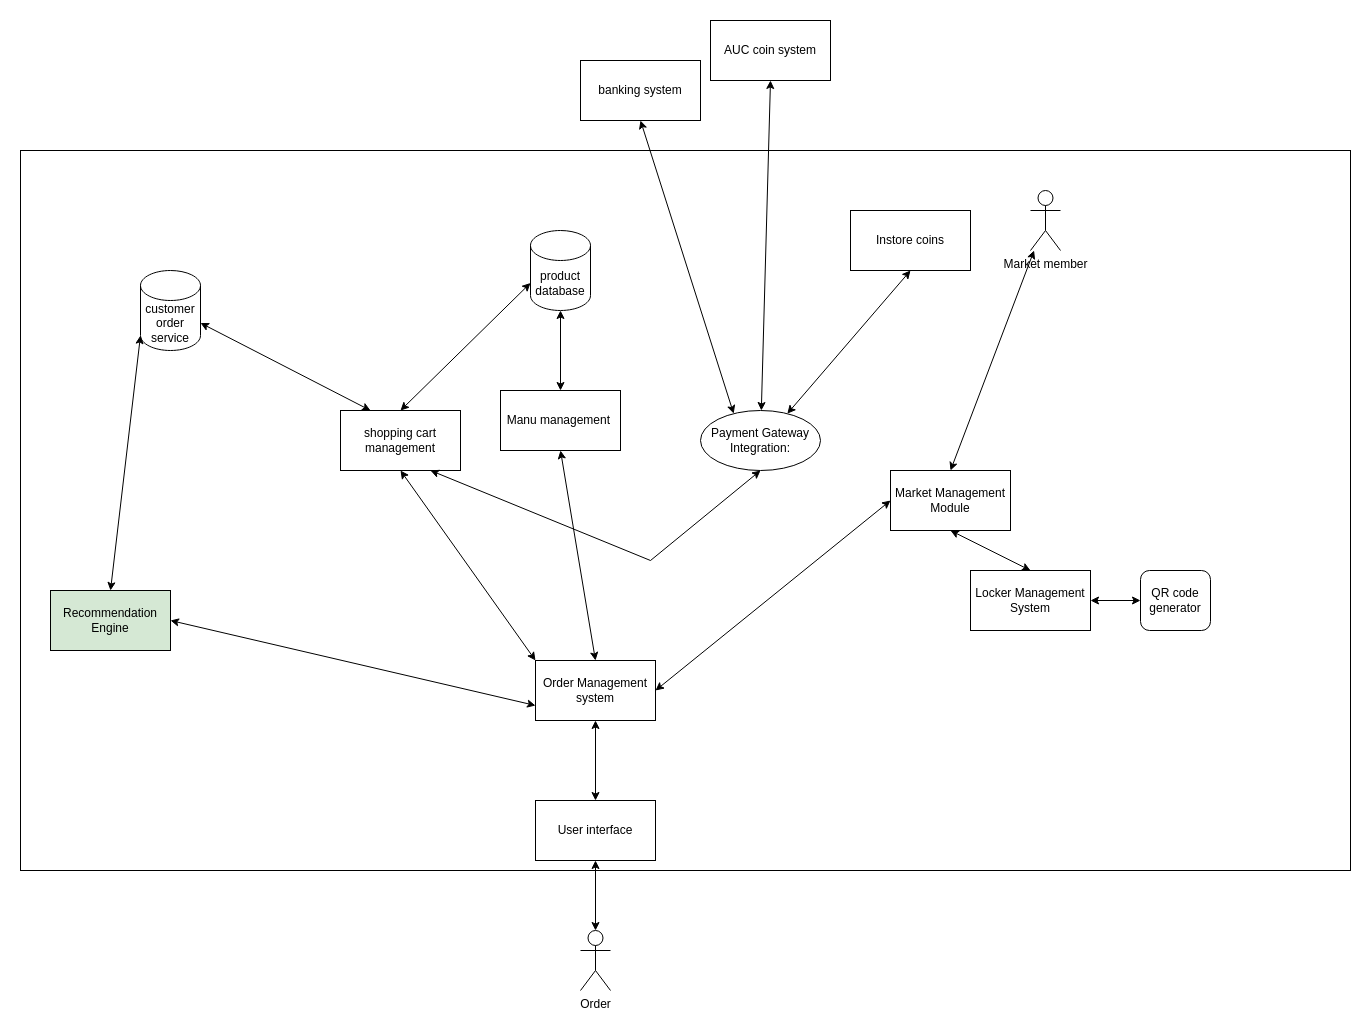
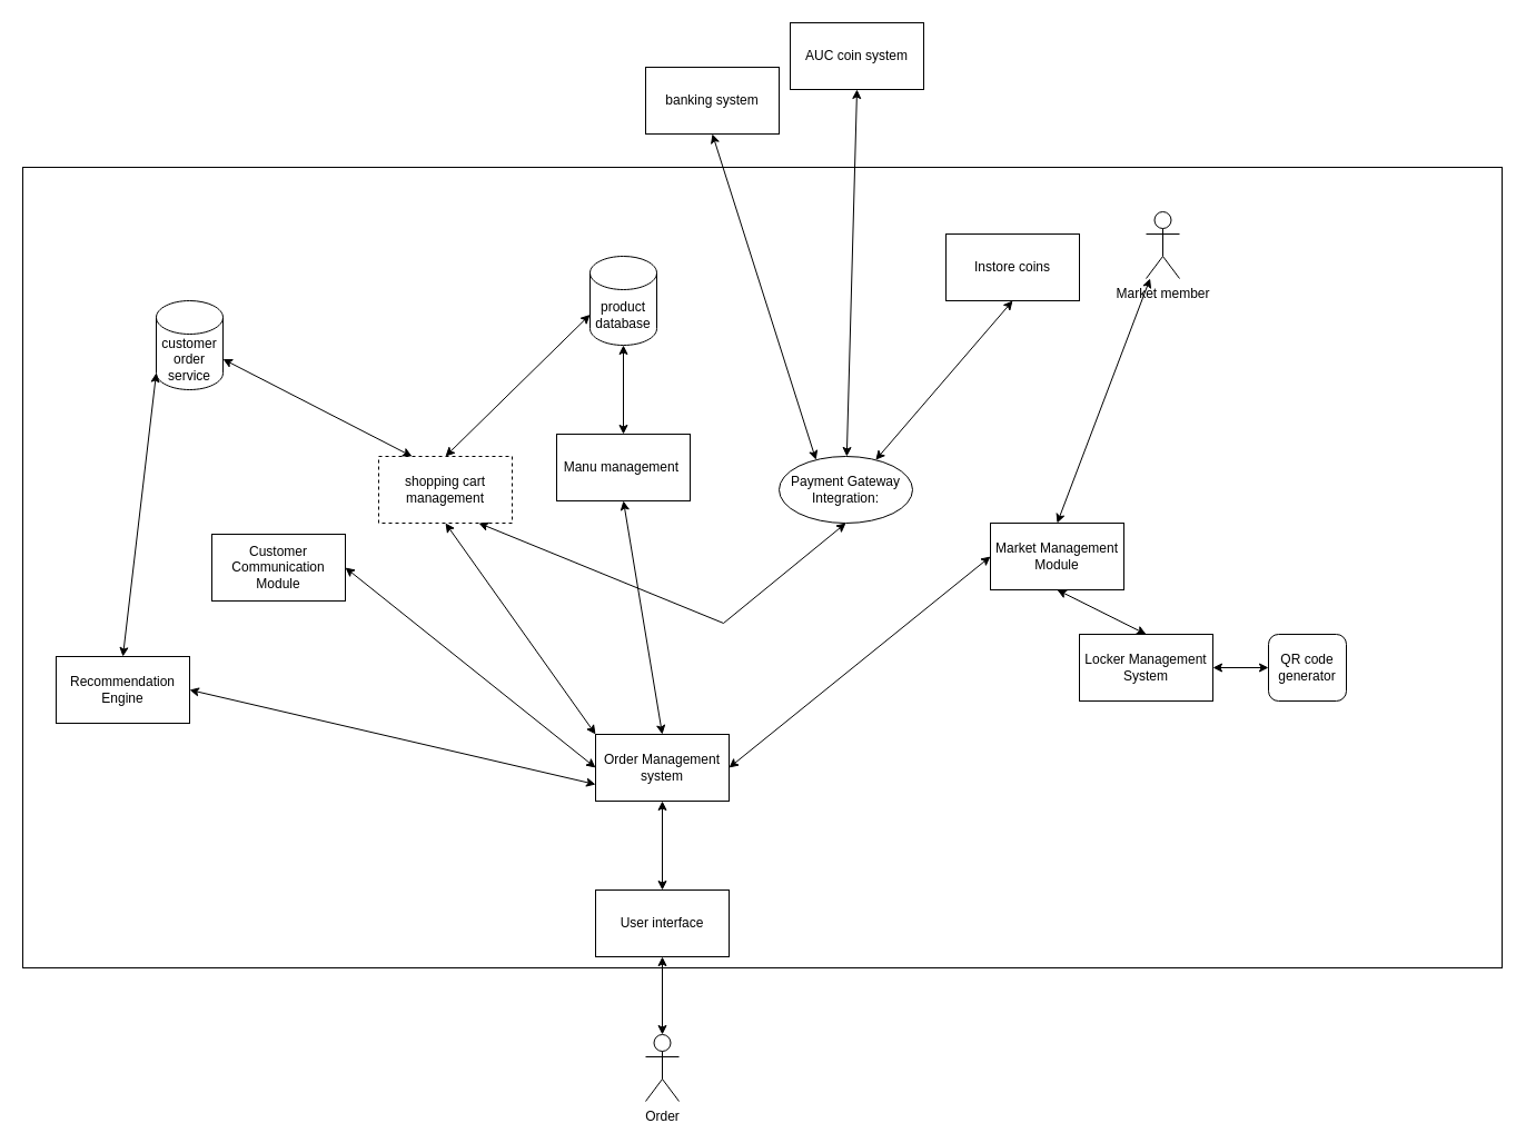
  <mxCell id="0" />
  <mxCell id="1" parent="0" />
  <mxCell id="2" value="User interface" style="rounded=0;whiteSpace=wrap;html=1;" parent="1" vertex="1"><mxGeometry x="535" y="800" width="120" height="60" as="geometry" /></mxCell>
  <mxCell id="3" value="Order Management system" style="rounded=0;whiteSpace=wrap;html=1;" parent="1" vertex="1"><mxGeometry x="535" y="660" width="120" height="60" as="geometry" /></mxCell>
  <mxCell id="4" value="Manu management&lt;span style=&quot;white-space: pre;&quot;&gt;&#09;&lt;/span&gt;" style="rounded=0;whiteSpace=wrap;html=1;" parent="1" vertex="1"><mxGeometry x="500" y="390" width="120" height="60" as="geometry" /></mxCell>
  <mxCell id="5" value="Payment Gateway Integration:" style="ellipse;whiteSpace=wrap;html=1;" parent="1" vertex="1"><mxGeometry x="700" y="410" width="120" height="60" as="geometry" /></mxCell>
- <mxCell id="6" value="shopping cart management" style="rounded=0;whiteSpace=wrap;html=1;" parent="1" vertex="1"><mxGeometry x="340" y="410" width="120" height="60" as="geometry" /></mxCell>
+ <mxCell id="6" value="shopping cart management" style="rounded=0;whiteSpace=wrap;html=1;dashed=1;" parent="1" vertex="1"><mxGeometry x="340" y="410" width="120" height="60" as="geometry" /></mxCell>
+ <mxCell id="7" value="Customer Communication Module" style="rounded=0;whiteSpace=wrap;html=1;" parent="1" vertex="1"><mxGeometry x="190" y="480" width="120" height="60" as="geometry" /></mxCell>
  <mxCell id="8" value="Market Management Module" style="rounded=0;whiteSpace=wrap;html=1;" parent="1" vertex="1"><mxGeometry x="890" y="470" width="120" height="60" as="geometry" /></mxCell>
  <mxCell id="9" value="Locker Management System" style="rounded=0;whiteSpace=wrap;html=1;" parent="1" vertex="1"><mxGeometry x="970" y="570" width="120" height="60" as="geometry" /></mxCell>
- <mxCell id="10" value="Recommendation Engine" style="rounded=0;whiteSpace=wrap;html=1;fillColor=#d5e8d4;" parent="1" vertex="1"><mxGeometry x="50" y="590" width="120" height="60" as="geometry" /></mxCell>
+ <mxCell id="10" value="Recommendation Engine" style="rounded=0;whiteSpace=wrap;html=1;" parent="1" vertex="1"><mxGeometry x="50" y="590" width="120" height="60" as="geometry" /></mxCell>
  <mxCell id="11" value="Order&lt;div&gt;&lt;br&gt;&lt;/div&gt;" style="shape=umlActor;verticalLabelPosition=bottom;verticalAlign=top;html=1;outlineConnect=0;" parent="1" vertex="1"><mxGeometry x="580" y="930" width="30" height="60" as="geometry" /></mxCell>
  <mxCell id="12" value="" style="endArrow=classic;startArrow=classic;html=1;rounded=0;entryX=0.5;entryY=1;entryDx=0;entryDy=0;exitX=0.5;exitY=0;exitDx=0;exitDy=0;exitPerimeter=0;" parent="1" source="11" target="2" edge="1"><mxGeometry width="50" height="50" relative="1" as="geometry"><mxPoint x="580" y="920" as="sourcePoint" /><mxPoint x="630" y="870" as="targetPoint" /></mxGeometry></mxCell>
  <mxCell id="13" value="product database" style="shape=cylinder3;whiteSpace=wrap;html=1;boundedLbl=1;backgroundOutline=1;size=15;" parent="1" vertex="1"><mxGeometry x="530" y="230" width="60" height="80" as="geometry" /></mxCell>
  <mxCell id="14" value="" style="endArrow=classic;startArrow=classic;html=1;rounded=0;entryX=0;entryY=0;entryDx=0;entryDy=52.5;entryPerimeter=0;exitX=0.5;exitY=0;exitDx=0;exitDy=0;" parent="1" source="6" target="13" edge="1"><mxGeometry width="50" height="50" relative="1" as="geometry"><mxPoint x="710" as="sourcePoint" y="380" /><mxPoint x="760" y="330" as="targetPoint" /></mxGeometry></mxCell>
  <mxCell id="15" value="" style="endArrow=classic;startArrow=classic;html=1;rounded=0;entryX=0.5;entryY=1;entryDx=0;entryDy=0;entryPerimeter=0;exitX=0.5;exitY=0;exitDx=0;exitDy=0;" parent="1" source="4" target="13" edge="1"><mxGeometry width="50" height="50" relative="1" as="geometry"><mxPoint x="540" as="sourcePoint" y="380" /><mxPoint x="590" y="330" as="targetPoint" /></mxGeometry></mxCell>
+ <mxCell id="16" value="" style="endArrow=classic;startArrow=classic;html=1;rounded=0;exitX=1;exitY=0.5;exitDx=0;exitDy=0;entryX=0;entryY=0.5;entryDx=0;entryDy=0;" parent="1" source="7" target="3" edge="1"><mxGeometry width="50" height="50" relative="1" as="geometry"><mxPoint x="250" y="600" as="sourcePoint" /><mxPoint x="300" y="550" as="targetPoint" /></mxGeometry></mxCell>
  <mxCell id="17" value="customer order service" style="shape=cylinder3;whiteSpace=wrap;html=1;boundedLbl=1;backgroundOutline=1;size=15;" parent="1" vertex="1"><mxGeometry x="140" y="270" width="60" height="80" as="geometry" /></mxCell>
  <mxCell id="18" value="" style="endArrow=classic;startArrow=classic;html=1;rounded=0;exitX=0.5;exitY=0;exitDx=0;exitDy=0;entryX=0;entryY=1;entryDx=0;entryDy=-15;entryPerimeter=0;" parent="1" source="10" target="17" edge="1"><mxGeometry width="50" height="50" relative="1" as="geometry"><mxPoint x="30" y="420" as="sourcePoint" /><mxPoint x="80" y="370" as="targetPoint" /></mxGeometry></mxCell>
  <mxCell id="19" value="" style="endArrow=classic;startArrow=classic;html=1;rounded=0;entryX=0.25;entryY=0;entryDx=0;entryDy=0;exitX=1;exitY=0;exitDx=0;exitDy=52.5;exitPerimeter=0;" parent="1" source="17" target="6" edge="1"><mxGeometry width="50" height="50" relative="1" as="geometry"><mxPoint x="280" as="sourcePoint" y="380" /><mxPoint x="330" y="330" as="targetPoint" /></mxGeometry></mxCell>
  <mxCell id="20" value="Market member&lt;div&gt;&lt;br&gt;&lt;/div&gt;" style="shape=umlActor;verticalLabelPosition=bottom;verticalAlign=top;html=1;outlineConnect=0;" parent="1" vertex="1"><mxGeometry x="1030" y="190" width="30" height="60" as="geometry" /></mxCell>
  <mxCell id="21" value="" style="endArrow=classic;startArrow=classic;html=1;rounded=0;exitX=0.5;exitY=0;exitDx=0;exitDy=0;" parent="1" source="8" target="20" edge="1"><mxGeometry width="50" height="50" relative="1" as="geometry"><mxPoint x="820" y="310" as="sourcePoint" /><mxPoint x="870" y="260" as="targetPoint" /></mxGeometry></mxCell>
  <mxCell id="22" value="Instore coins" style="rounded=0;whiteSpace=wrap;html=1;" parent="1" vertex="1"><mxGeometry x="850" y="210" width="120" height="60" as="geometry" /></mxCell>
  <mxCell id="23" value="AUC coin system" style="rounded=0;whiteSpace=wrap;html=1;" parent="1" vertex="1"><mxGeometry x="710" y="20" width="120" height="60" as="geometry" /></mxCell>
  <mxCell id="24" value="banking system" style="rounded=0;whiteSpace=wrap;html=1;" parent="1" vertex="1"><mxGeometry x="580" y="60" width="120" height="60" as="geometry" /></mxCell>
  <mxCell id="25" value="" style="endArrow=classic;startArrow=classic;html=1;rounded=0;entryX=0.5;entryY=1;entryDx=0;entryDy=0;exitX=0.25;exitY=0;exitDx=0;exitDy=0;" parent="1" source="5" target="24" edge="1"><mxGeometry width="50" height="50" relative="1" as="geometry"><mxPoint x="700" y="230" as="sourcePoint" /><mxPoint x="750" y="180" as="targetPoint" /></mxGeometry></mxCell>
  <mxCell id="26" value="" style="endArrow=classic;startArrow=classic;html=1;rounded=0;entryX=0.5;entryY=1;entryDx=0;entryDy=0;" parent="1" source="5" target="23" edge="1"><mxGeometry width="50" height="50" relative="1" as="geometry"><mxPoint x="760" y="100" as="sourcePoint" /><mxPoint x="810" y="50" as="targetPoint" /></mxGeometry></mxCell>
  <mxCell id="27" value="" style="endArrow=classic;startArrow=classic;html=1;rounded=0;entryX=0.5;entryY=1;entryDx=0;entryDy=0;exitX=0.75;exitY=0;exitDx=0;exitDy=0;" parent="1" source="5" target="22" edge="1"><mxGeometry width="50" height="50" relative="1" as="geometry"><mxPoint x="850" y="90" as="sourcePoint" /><mxPoint x="900" y="40" as="targetPoint" /></mxGeometry></mxCell>
  <mxCell id="28" value="" style="endArrow=classic;startArrow=classic;html=1;rounded=0;entryX=0.5;entryY=1;entryDx=0;entryDy=0;exitX=0.5;exitY=0;exitDx=0;exitDy=0;" parent="1" source="2" target="3" edge="1"><mxGeometry width="50" height="50" relative="1" as="geometry"><mxPoint x="660" y="770" as="sourcePoint" /><mxPoint x="710" y="720" as="targetPoint" /></mxGeometry></mxCell>
  <mxCell id="29" value="" style="endArrow=classic;startArrow=classic;html=1;rounded=0;exitX=1;exitY=0.5;exitDx=0;exitDy=0;entryX=0;entryY=0.75;entryDx=0;entryDy=0;" parent="1" source="10" target="3" edge="1"><mxGeometry width="50" height="50" relative="1" as="geometry"><mxPoint x="320" y="680" as="sourcePoint" /><mxPoint x="370" y="630" as="targetPoint" /></mxGeometry></mxCell>
  <mxCell id="30" value="" style="endArrow=classic;startArrow=classic;html=1;rounded=0;entryX=0.5;entryY=1;entryDx=0;entryDy=0;exitX=0;exitY=0;exitDx=0;exitDy=0;" parent="1" source="3" target="6" edge="1"><mxGeometry width="50" height="50" relative="1" as="geometry"><mxPoint x="470" y="590" as="sourcePoint" /><mxPoint x="520" y="540" as="targetPoint" /></mxGeometry></mxCell>
  <mxCell id="31" value="" style="endArrow=classic;startArrow=classic;html=1;rounded=0;entryX=0.5;entryY=1;entryDx=0;entryDy=0;exitX=0.5;exitY=0;exitDx=0;exitDy=0;" parent="1" source="9" target="8" edge="1"><mxGeometry width="50" height="50" relative="1" as="geometry"><mxPoint x="910" y="590" as="sourcePoint" /><mxPoint x="960" y="540" as="targetPoint" /></mxGeometry></mxCell>
  <mxCell id="32" value="" style="endArrow=classic;startArrow=classic;html=1;rounded=0;entryX=0;entryY=0.5;entryDx=0;entryDy=0;exitX=1;exitY=0.5;exitDx=0;exitDy=0;" parent="1" source="3" target="8" edge="1"><mxGeometry width="50" height="50" relative="1" as="geometry"><mxPoint x="780" y="590" as="sourcePoint" /><mxPoint x="830" y="540" as="targetPoint" /></mxGeometry></mxCell>
  <mxCell id="33" value="QR code generator" style="rounded=1;whiteSpace=wrap;html=1;" parent="1" vertex="1"><mxGeometry x="1140" y="570" width="70" height="60" as="geometry" /></mxCell>
  <mxCell id="34" value="" style="endArrow=classic;startArrow=classic;html=1;rounded=0;entryX=0;entryY=0.5;entryDx=0;entryDy=0;exitX=1;exitY=0.5;exitDx=0;exitDy=0;" parent="1" source="9" target="33" edge="1"><mxGeometry width="50" height="50" relative="1" as="geometry"><mxPoint x="1150" y="640" as="sourcePoint" /><mxPoint x="1200" y="590" as="targetPoint" /></mxGeometry></mxCell>
  <mxCell id="35" value="" style="rounded=0;whiteSpace=wrap;html=1;fillColor=none;" parent="1" vertex="1"><mxGeometry x="20" y="150" width="1330" height="720" as="geometry" /></mxCell>
  <mxCell id="36" value="" style="endArrow=classic;startArrow=classic;html=1;rounded=0;entryX=0.5;entryY=1;entryDx=0;entryDy=0;exitX=0.5;exitY=0;exitDx=0;exitDy=0;" edge="1" parent="1" source="3" target="4"><mxGeometry width="50" height="50" relative="1" as="geometry"><mxPoint x="760" y="650" as="sourcePoint" /><mxPoint x="810" y="600" as="targetPoint" /></mxGeometry></mxCell>
  <mxCell id="37" value="" style="endArrow=classic;startArrow=classic;html=1;rounded=0;entryX=0.5;entryY=1;entryDx=0;entryDy=0;exitX=0.75;exitY=1;exitDx=0;exitDy=0;" edge="1" parent="1" source="6" target="5"><mxGeometry width="50" height="50" relative="1" as="geometry"><mxPoint x="680" y="540" as="sourcePoint" /><mxPoint x="730" y="490" as="targetPoint" /><Array as="points"><mxPoint x="650" y="560" /></Array></mxGeometry></mxCell>
